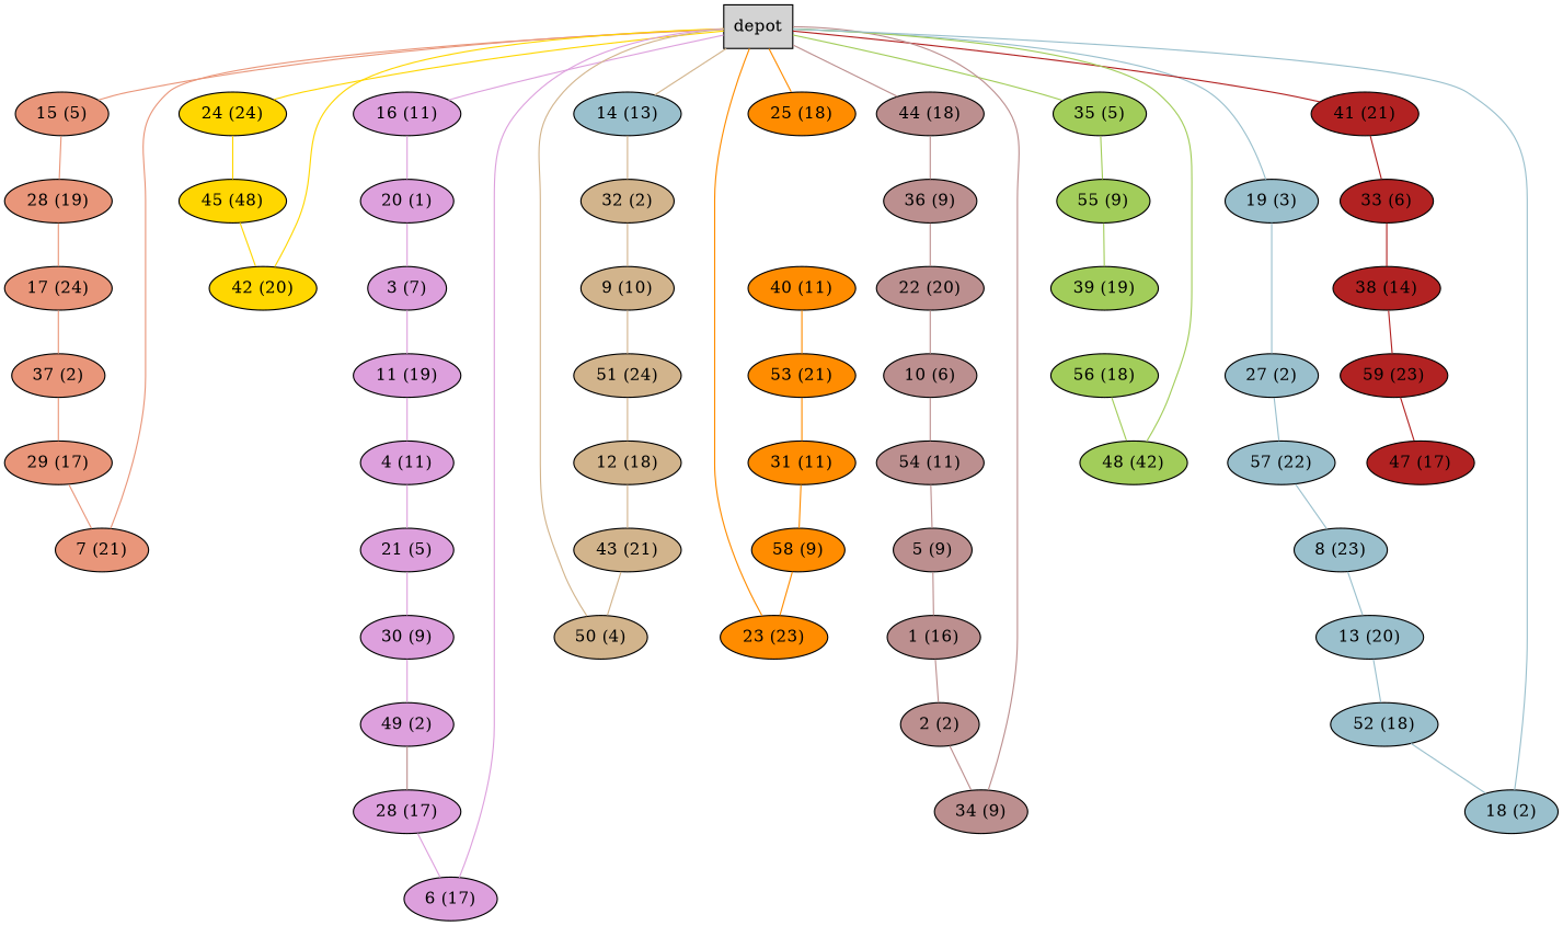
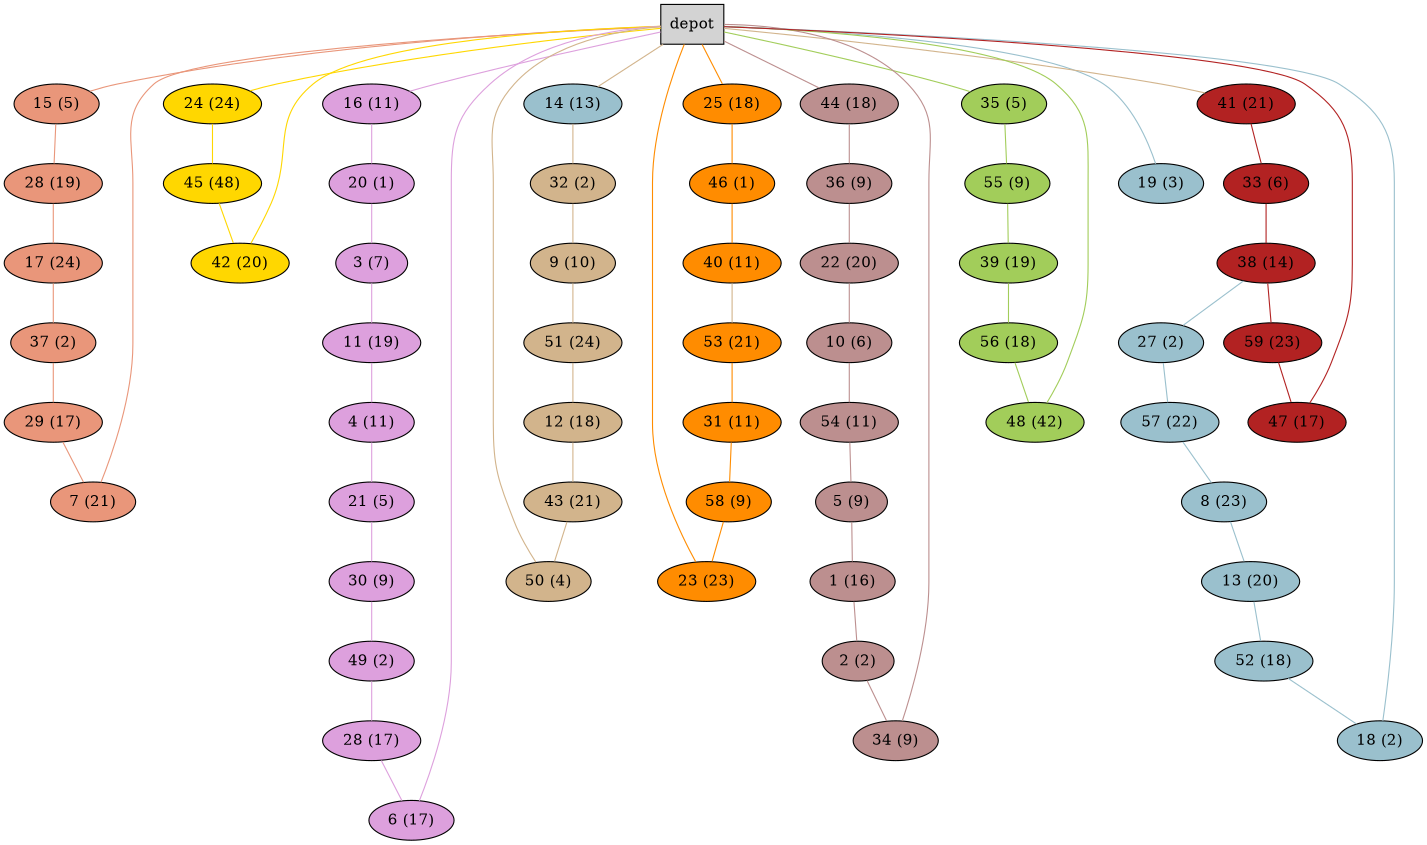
  graph {
    node [shape=ellipse style=filled fillcolor=plum]
    edge [color=plum]
    n1 [label=depot shape=box fillcolor=""]
    n2 [fillcolor=darksalmon label="15 (5)"]
    n3 [fillcolor=gold label="24 (24)"]
    n4 [label="16 (11)"]
    n5 [fillcolor=lightblue3 label="14 (13)"]
    n6 [fillcolor=darkorange label="25 (18)"]
    n7 [fillcolor=rosybrown label="44 (18)"]
    n8 [fillcolor=darkolivegreen3 label="35 (5)"]
    n9 [fillcolor=lightblue3 label="19 (3)"]
    n10 [fillcolor=firebrick label="41 (21)"]
    n11 [fillcolor=darksalmon label="28 (19)"]
    n12 [fillcolor=gold label="45 (48)"]
    n13 [label="20 (1)"]
    n14 [fillcolor=tan label="32 (2)"]
+   n15 [fillcolor=darkorange label="46 (1)"]
    n16 [fillcolor=rosybrown label="36 (9)"]
    n17 [fillcolor=darkolivegreen3 label="55 (9)"]
    n18 [fillcolor=lightblue3 label="27 (2)"]
    n19 [fillcolor=firebrick label="33 (6)"]
    n20 [fillcolor=darksalmon label="17 (24)"]
    n21 [fillcolor=darksalmon label="37 (2)"]
    n22 [fillcolor=darksalmon label="29 (17)"]
    n23 [fillcolor=darksalmon label="7 (21)"]
    n24 [fillcolor=gold label="42 (20)"]
    n25 [label="3 (7)"]
    n26 [label="11 (19)"]
    n27 [label="4 (11)"]
    n28 [label="21 (5)"]
    n29 [label="30 (9)"]
    n30 [label="49 (2)"]
    n31 [label="28 (17)"]
    n32 [label="6 (17)"]
    n33 [fillcolor=tan label="9 (10)"]
    n34 [fillcolor=tan label="51 (24)"]
    n35 [fillcolor=tan label="12 (18)"]
    n36 [fillcolor=tan label="43 (21)"]
    n37 [fillcolor=tan label="50 (4)"]
    n38 [fillcolor=darkorange label="40 (11)"]
    n39 [fillcolor=darkorange label="53 (21)"]
    n40 [fillcolor=darkorange label="31 (11)"]
    n41 [fillcolor=darkorange label="58 (9)"]
    n42 [fillcolor=darkorange label="23 (23)"]
    n43 [fillcolor=rosybrown label="22 (20)"]
    n44 [fillcolor=rosybrown label="10 (6)"]
    n45 [fillcolor=rosybrown label="54 (11)"]
    n46 [fillcolor=rosybrown label="5 (9)"]
    n47 [fillcolor=rosybrown label="1 (16)"]
    n48 [fillcolor=rosybrown label="2 (2)"]
    n49 [fillcolor=rosybrown label="34 (9)"]
    n50 [fillcolor=darkolivegreen3 label="39 (19)"]
    n51 [fillcolor=darkolivegreen3 label="56 (18)"]
    n52 [fillcolor=darkolivegreen3 label="48 (42)"]
    n53 [fillcolor=lightblue3 label="57 (22)"]
    n54 [fillcolor=lightblue3 label="8 (23)"]
    n55 [fillcolor=lightblue3 label="13 (20)"]
    n56 [fillcolor=lightblue3 label="52 (18)"]
    n57 [fillcolor=lightblue3 label="18 (2)"]
    n58 [fillcolor=firebrick label="38 (14)"]
    n59 [fillcolor=firebrick label="59 (23)"]
    n60 [fillcolor=firebrick label="47 (17)"]
    n1 -- n2 [color=darksalmon]
    n1 -- n3 [color=gold]
    n1 -- n4
    n1 -- n5 [color=tan]
    n1 -- n6 [color=darkorange]
    n1 -- n7 [color=rosybrown]
    n1 -- n8 [color=darkolivegreen3]
    n1 -- n9 [color=lightblue3]
-   n1 -- n10 [color=firebrick]
+   n1 -- n10 [color=tan]
    n2 -- n11 [color=darksalmon]
    n3 -- n12 [color=gold]
    n4 -- n13
    n5 -- n14 [color=tan]
+   n6 -- n15 [color=darkorange]
    n7 -- n16 [color=rosybrown]
    n8 -- n17 [color=darkolivegreen3]
-   n9 -- n18 [color=lightblue3]
+   n58 -- n18 [color=lightblue3]
    n10 -- n19 [color=firebrick]
    n11 -- n20 [color=darksalmon]
    n12 -- n24 [color=gold]
    n13 -- n25
    n14 -- n33 [color=tan]
+   n15 -- n38 [color=darkorange]
    n16 -- n43 [color=rosybrown]
    n17 -- n50 [color=darkolivegreen3]
    n18 -- n53 [color=lightblue3]
    n19 -- n58 [color=firebrick]
    n20 -- n21 [color=darksalmon]
    n21 -- n22 [color=darksalmon]
    n22 -- n23 [color=darksalmon]
    n23 -- n1 [color=darksalmon]
    n24 -- n1 [color=gold]
    n25 -- n26
    n26 -- n27
    n27 -- n28
    n28 -- n29
    n29 -- n30
-   n30 -- n31 [color=rosybrown]
+   n30 -- n31
    n31 -- n32
    n32 -- n1
    n33 -- n34 [color=tan]
    n34 -- n35 [color=tan]
    n35 -- n36 [color=tan]
    n36 -- n37 [color=tan]
    n37 -- n1 [color=tan]
-   n38 -- n39 [color=darkorange]
+   n38 -- n39 [color=tan]
    n39 -- n40 [color=darkorange]
    n40 -- n41 [color=darkorange]
    n41 -- n42 [color=darkorange]
    n42 -- n1 [color=darkorange]
    n43 -- n44 [color=rosybrown]
    n44 -- n45 [color=rosybrown]
    n45 -- n46 [color=rosybrown]
    n46 -- n47 [color=rosybrown]
    n47 -- n48 [color=rosybrown]
    n48 -- n49 [color=rosybrown]
    n49 -- n1 [color=rosybrown]
+   n50 -- n51 [color=darkolivegreen3]
    n51 -- n52 [color=darkolivegreen3]
    n52 -- n1 [color=darkolivegreen3]
    n53 -- n54 [color=lightblue3]
    n54 -- n55 [color=lightblue3]
    n55 -- n56 [color=lightblue3]
    n56 -- n57 [color=lightblue3]
    n57 -- n1 [color=lightblue3]
    n58 -- n59 [color=firebrick]
    n59 -- n60 [color=firebrick]
+   n60 -- n1 [color=firebrick]
  }
